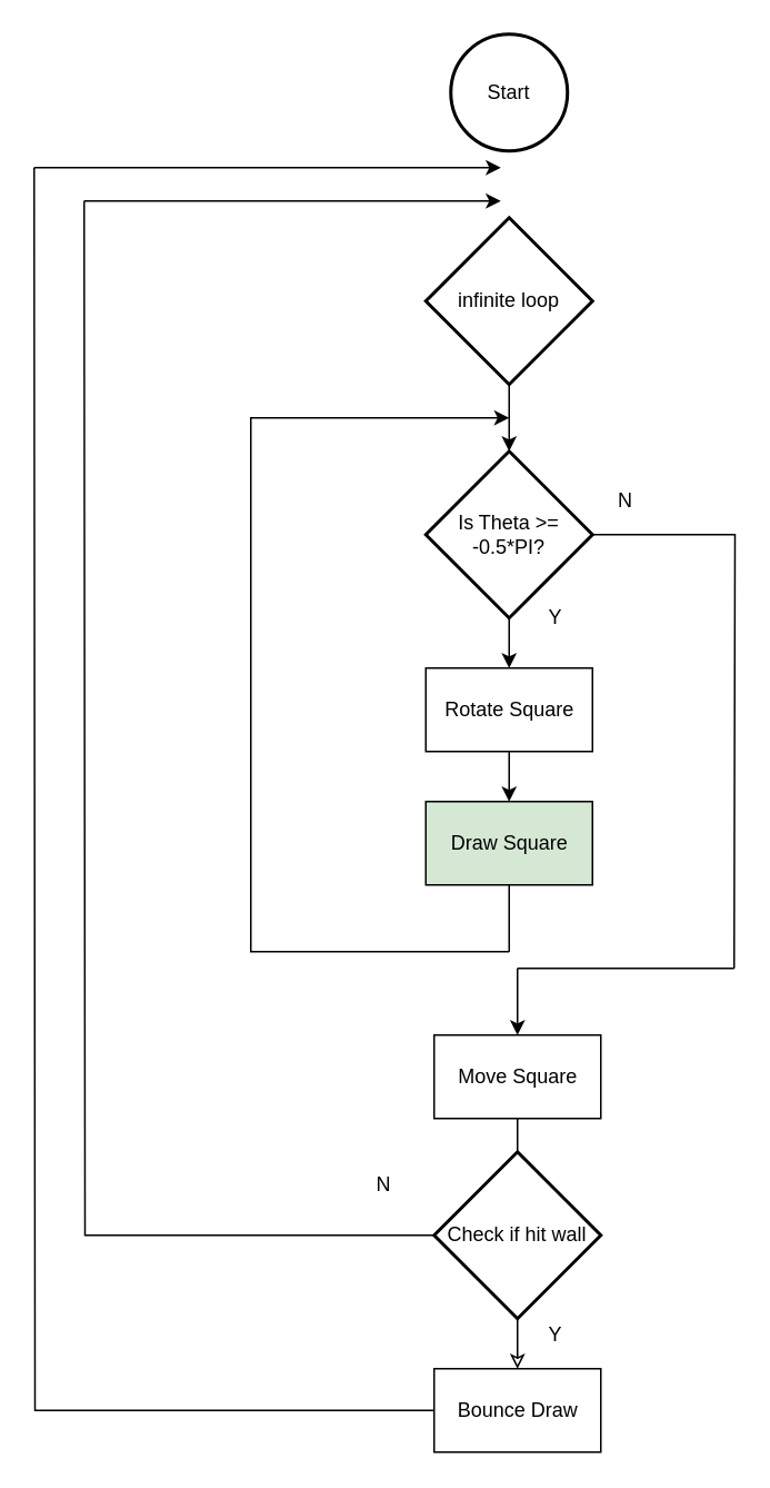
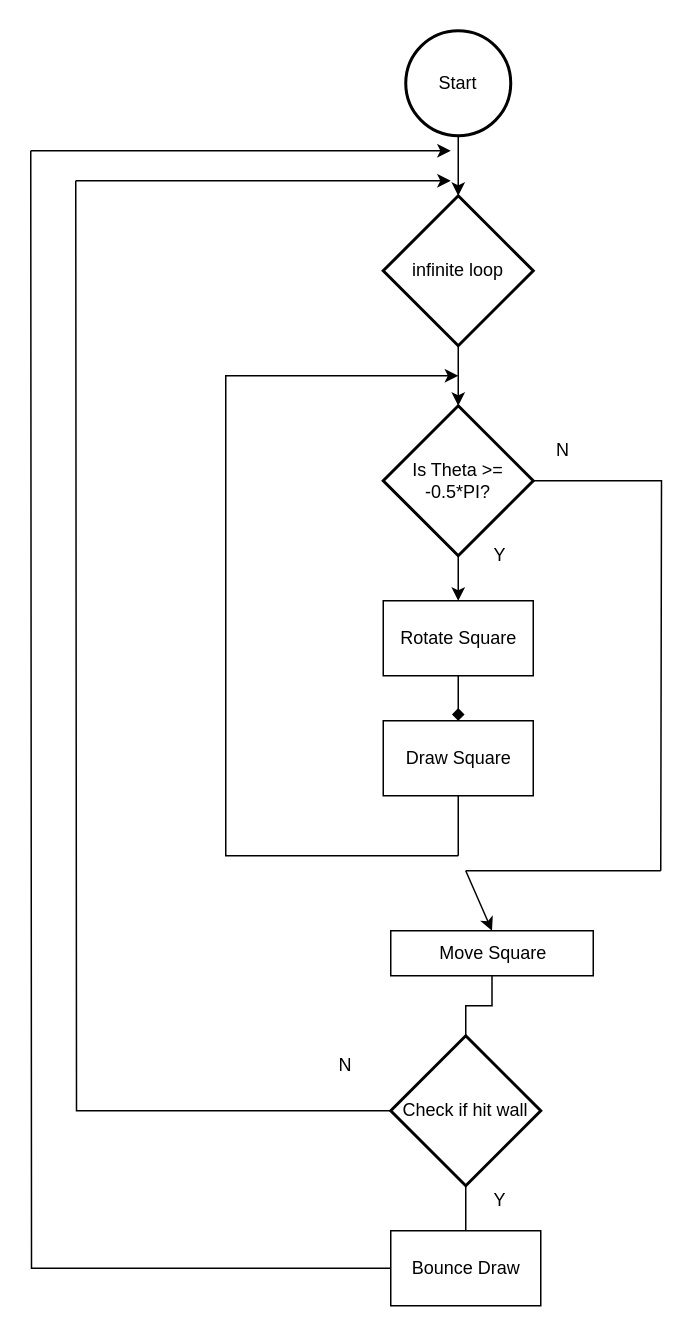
  <mxCell id="0" />
  <mxCell id="1" parent="0" />
+ <mxCell id="2" style="edgeStyle=orthogonalEdgeStyle;rounded=0;orthogonalLoop=1;jettySize=auto;html=1;entryX=0.5;entryY=0;entryDx=0;entryDy=0;entryPerimeter=0;" parent="1" source="3" target="16" edge="1"><mxGeometry relative="1" as="geometry" /></mxCell>
  <mxCell id="3" value="Start" style="strokeWidth=2;html=1;shape=mxgraph.flowchart.start_2;whiteSpace=wrap;" parent="1" vertex="1"><mxGeometry x="270" y="20" width="70" height="70" as="geometry" /></mxCell>
- <mxCell id="4" value="Draw Square" style="html=1;dashed=0;whitespace=wrap;fillColor=#d5e8d4;" parent="1" vertex="1"><mxGeometry x="255" y="480" width="100" height="50" as="geometry" /></mxCell>
+ <mxCell id="4" value="Draw Square" style="html=1;dashed=0;whitespace=wrap;" parent="1" vertex="1"><mxGeometry x="255" y="480" width="100" height="50" as="geometry" /></mxCell>
  <mxCell id="5" style="edgeStyle=orthogonalEdgeStyle;rounded=0;orthogonalLoop=1;jettySize=auto;html=1;exitX=0.5;exitY=1;exitDx=0;exitDy=0;" parent="1" source="4" target="4" edge="1"><mxGeometry relative="1" as="geometry" /></mxCell>
  <mxCell id="6" style="edgeStyle=orthogonalEdgeStyle;rounded=0;orthogonalLoop=1;jettySize=auto;html=1;exitX=1;exitY=0.5;exitDx=0;exitDy=0;exitPerimeter=0;endArrow=none;endFill=0;" parent="1" source="8" edge="1"><mxGeometry relative="1" as="geometry"><mxPoint x="440" y="580" as="targetPoint" /></mxGeometry></mxCell>
  <mxCell id="7" style="edgeStyle=orthogonalEdgeStyle;rounded=0;orthogonalLoop=1;jettySize=auto;html=1;" edge="1" parent="1" source="8" target="12"><mxGeometry relative="1" as="geometry" /></mxCell>
  <mxCell id="8" value="Is Theta &amp;gt;= -0.5*PI?" style="strokeWidth=2;html=1;shape=mxgraph.flowchart.decision;whiteSpace=wrap;" parent="1" vertex="1"><mxGeometry x="255" y="270" width="100" height="100" as="geometry" /></mxCell>
  <mxCell id="9" value="Y" style="text;html=1;strokeColor=none;fillColor=none;align=center;verticalAlign=middle;whiteSpace=wrap;rounded=0;" parent="1" vertex="1"><mxGeometry x="312.5" y="360" width="40" height="20" as="geometry" /></mxCell>
  <mxCell id="10" style="edgeStyle=elbowEdgeStyle;rounded=0;orthogonalLoop=1;jettySize=auto;html=1;" parent="1" edge="1"><mxGeometry relative="1" as="geometry"><mxPoint x="305" y="250" as="targetPoint" /><mxPoint x="305" y="570" as="sourcePoint" /><Array as="points"><mxPoint x="150" y="410" /></Array></mxGeometry></mxCell>
- <mxCell id="11" style="edgeStyle=orthogonalEdgeStyle;rounded=0;orthogonalLoop=1;jettySize=auto;html=1;" edge="1" parent="1" source="12" target="4"><mxGeometry relative="1" as="geometry" /></mxCell>
+ <mxCell id="11" style="edgeStyle=orthogonalEdgeStyle;rounded=0;orthogonalLoop=1;jettySize=auto;html=1;endArrow=diamond;" edge="1" parent="1" source="12" target="4"><mxGeometry relative="1" as="geometry" /></mxCell>
  <mxCell id="12" value="Rotate Square" style="html=1;dashed=0;whitespace=wrap;" parent="1" vertex="1"><mxGeometry x="255" y="400" width="100" height="50" as="geometry" /></mxCell>
  <mxCell id="13" style="edgeStyle=orthogonalEdgeStyle;rounded=0;orthogonalLoop=1;jettySize=auto;html=1;endArrow=none;endFill=0;" parent="1" source="14" target="20" edge="1"><mxGeometry relative="1" as="geometry" /></mxCell>
- <mxCell id="14" value="Move Square" style="html=1;dashed=0;whitespace=wrap;" parent="1" vertex="1"><mxGeometry x="260" y="620" width="100" height="50" as="geometry" /></mxCell>
+ <mxCell id="14" value="Move Square" style="html=1;dashed=0;whitespace=wrap;" parent="1" vertex="1"><mxGeometry x="260" y="620" width="135" height="30" as="geometry" /></mxCell>
  <mxCell id="15" style="edgeStyle=orthogonalEdgeStyle;rounded=0;orthogonalLoop=1;jettySize=auto;html=1;entryX=0.5;entryY=0;entryDx=0;entryDy=0;entryPerimeter=0;" parent="1" source="16" target="8" edge="1"><mxGeometry relative="1" as="geometry" /></mxCell>
  <mxCell id="16" value="infinite loop" style="strokeWidth=2;html=1;shape=mxgraph.flowchart.decision;whiteSpace=wrap;" parent="1" vertex="1"><mxGeometry x="255" y="130" width="100" height="100" as="geometry" /></mxCell>
  <mxCell id="17" value="N" style="text;html=1;strokeColor=none;fillColor=none;align=center;verticalAlign=middle;whiteSpace=wrap;rounded=0;" parent="1" vertex="1"><mxGeometry x="355" y="290" width="40" height="20" as="geometry" /></mxCell>
- <mxCell id="18" style="edgeStyle=orthogonalEdgeStyle;rounded=0;orthogonalLoop=1;jettySize=auto;html=1;endArrow=classic;endFill=0;" parent="1" source="20" target="22" edge="1"><mxGeometry relative="1" as="geometry" /></mxCell>
+ <mxCell id="18" style="edgeStyle=orthogonalEdgeStyle;rounded=0;orthogonalLoop=1;jettySize=auto;html=1;endArrow=none;endFill=0;" parent="1" source="20" target="22" edge="1"><mxGeometry relative="1" as="geometry" /></mxCell>
  <mxCell id="19" style="edgeStyle=orthogonalEdgeStyle;rounded=0;orthogonalLoop=1;jettySize=auto;html=1;endArrow=none;endFill=0;" parent="1" source="20" edge="1"><mxGeometry relative="1" as="geometry"><mxPoint x="50" y="120" as="targetPoint" /></mxGeometry></mxCell>
  <mxCell id="20" value="Check if hit wall" style="strokeWidth=2;html=1;shape=mxgraph.flowchart.decision;whiteSpace=wrap;" parent="1" vertex="1"><mxGeometry x="260" y="690" width="100" height="100" as="geometry" /></mxCell>
  <mxCell id="21" style="edgeStyle=orthogonalEdgeStyle;rounded=0;orthogonalLoop=1;jettySize=auto;html=1;endArrow=none;endFill=0;" parent="1" source="22" edge="1"><mxGeometry relative="1" as="geometry"><mxPoint x="20" y="100" as="targetPoint" /></mxGeometry></mxCell>
  <mxCell id="22" value="Bounce Draw" style="html=1;dashed=0;whitespace=wrap;" parent="1" vertex="1"><mxGeometry x="260" y="820" width="100" height="50" as="geometry" /></mxCell>
  <mxCell id="23" value="" style="endArrow=none;html=1;" parent="1" edge="1"><mxGeometry width="50" height="50" relative="1" as="geometry"><mxPoint x="310" y="580" as="sourcePoint" /><mxPoint x="440" y="580" as="targetPoint" /></mxGeometry></mxCell>
  <mxCell id="24" value="" style="endArrow=classic;html=1;entryX=0.5;entryY=0;entryDx=0;entryDy=0;" parent="1" target="14" edge="1"><mxGeometry width="50" height="50" relative="1" as="geometry"><mxPoint x="310" y="580" as="sourcePoint" /><mxPoint x="480" y="350" as="targetPoint" /></mxGeometry></mxCell>
  <mxCell id="25" value="Y" style="text;html=1;strokeColor=none;fillColor=none;align=center;verticalAlign=middle;whiteSpace=wrap;rounded=0;" parent="1" vertex="1"><mxGeometry x="312.5" y="790" width="40" height="20" as="geometry" /></mxCell>
  <mxCell id="26" value="N" style="text;html=1;strokeColor=none;fillColor=none;align=center;verticalAlign=middle;whiteSpace=wrap;rounded=0;" parent="1" vertex="1"><mxGeometry x="210" y="700" width="40" height="20" as="geometry" /></mxCell>
  <mxCell id="27" value="" style="endArrow=classic;html=1;" parent="1" edge="1"><mxGeometry width="50" height="50" relative="1" as="geometry"><mxPoint x="50" y="120" as="sourcePoint" /><mxPoint x="300" y="120" as="targetPoint" /></mxGeometry></mxCell>
  <mxCell id="28" value="" style="endArrow=classic;html=1;" parent="1" edge="1"><mxGeometry width="50" height="50" relative="1" as="geometry"><mxPoint x="20" y="100" as="sourcePoint" /><mxPoint x="300" y="100" as="targetPoint" /></mxGeometry></mxCell>
  <mxCell id="29" value="" style="endArrow=none;html=1;entryX=0.5;entryY=1;entryDx=0;entryDy=0;" edge="1" parent="1" target="4"><mxGeometry width="50" height="50" relative="1" as="geometry"><mxPoint x="305" y="570" as="sourcePoint" /><mxPoint x="330" y="470" as="targetPoint" /></mxGeometry></mxCell>
